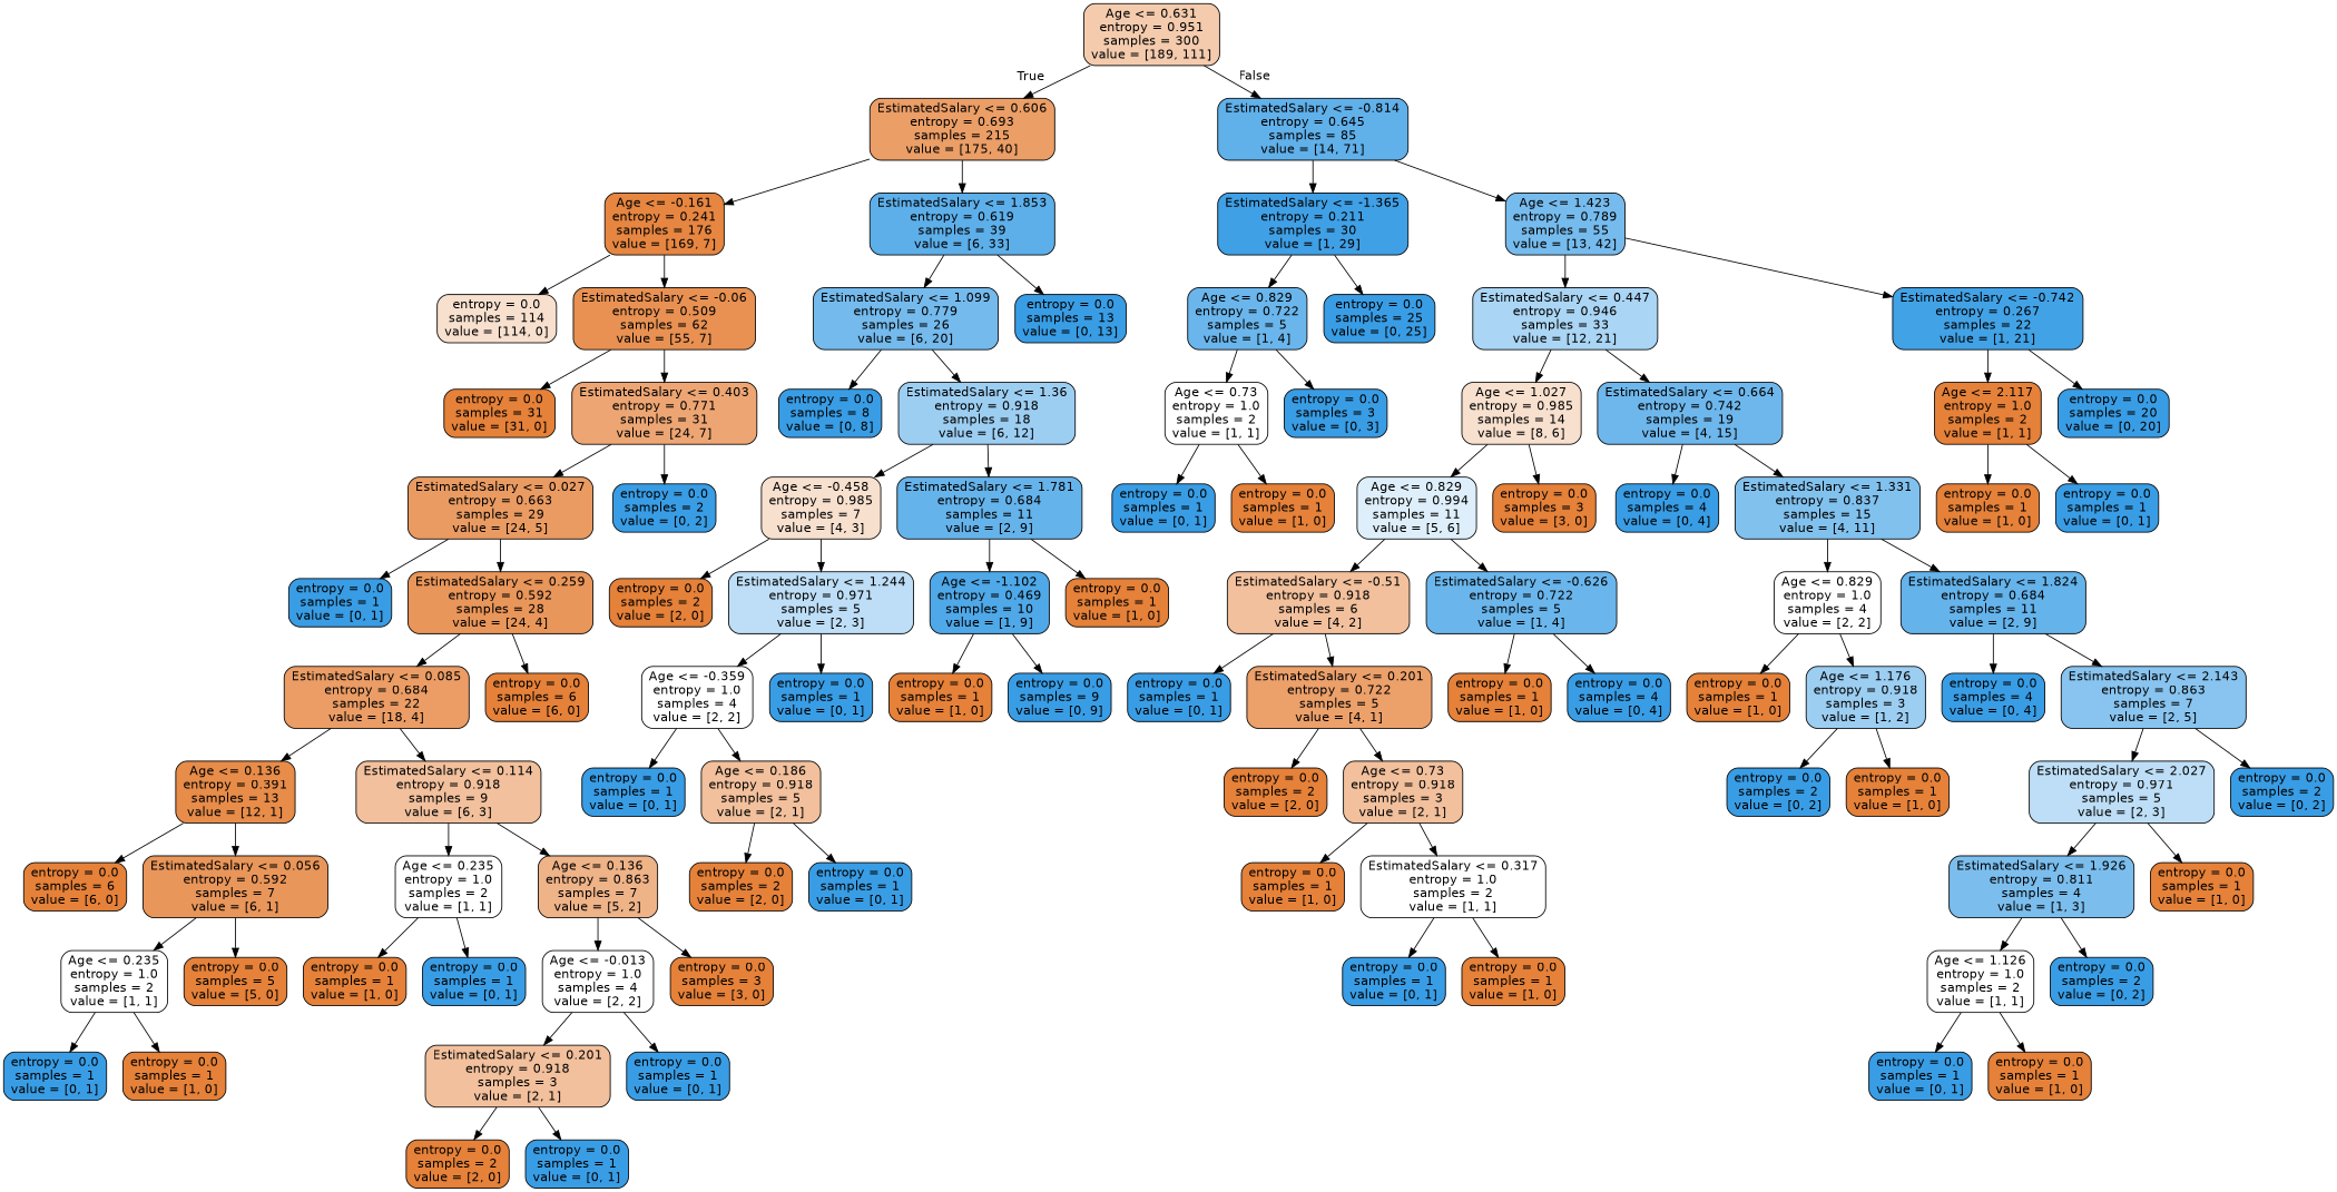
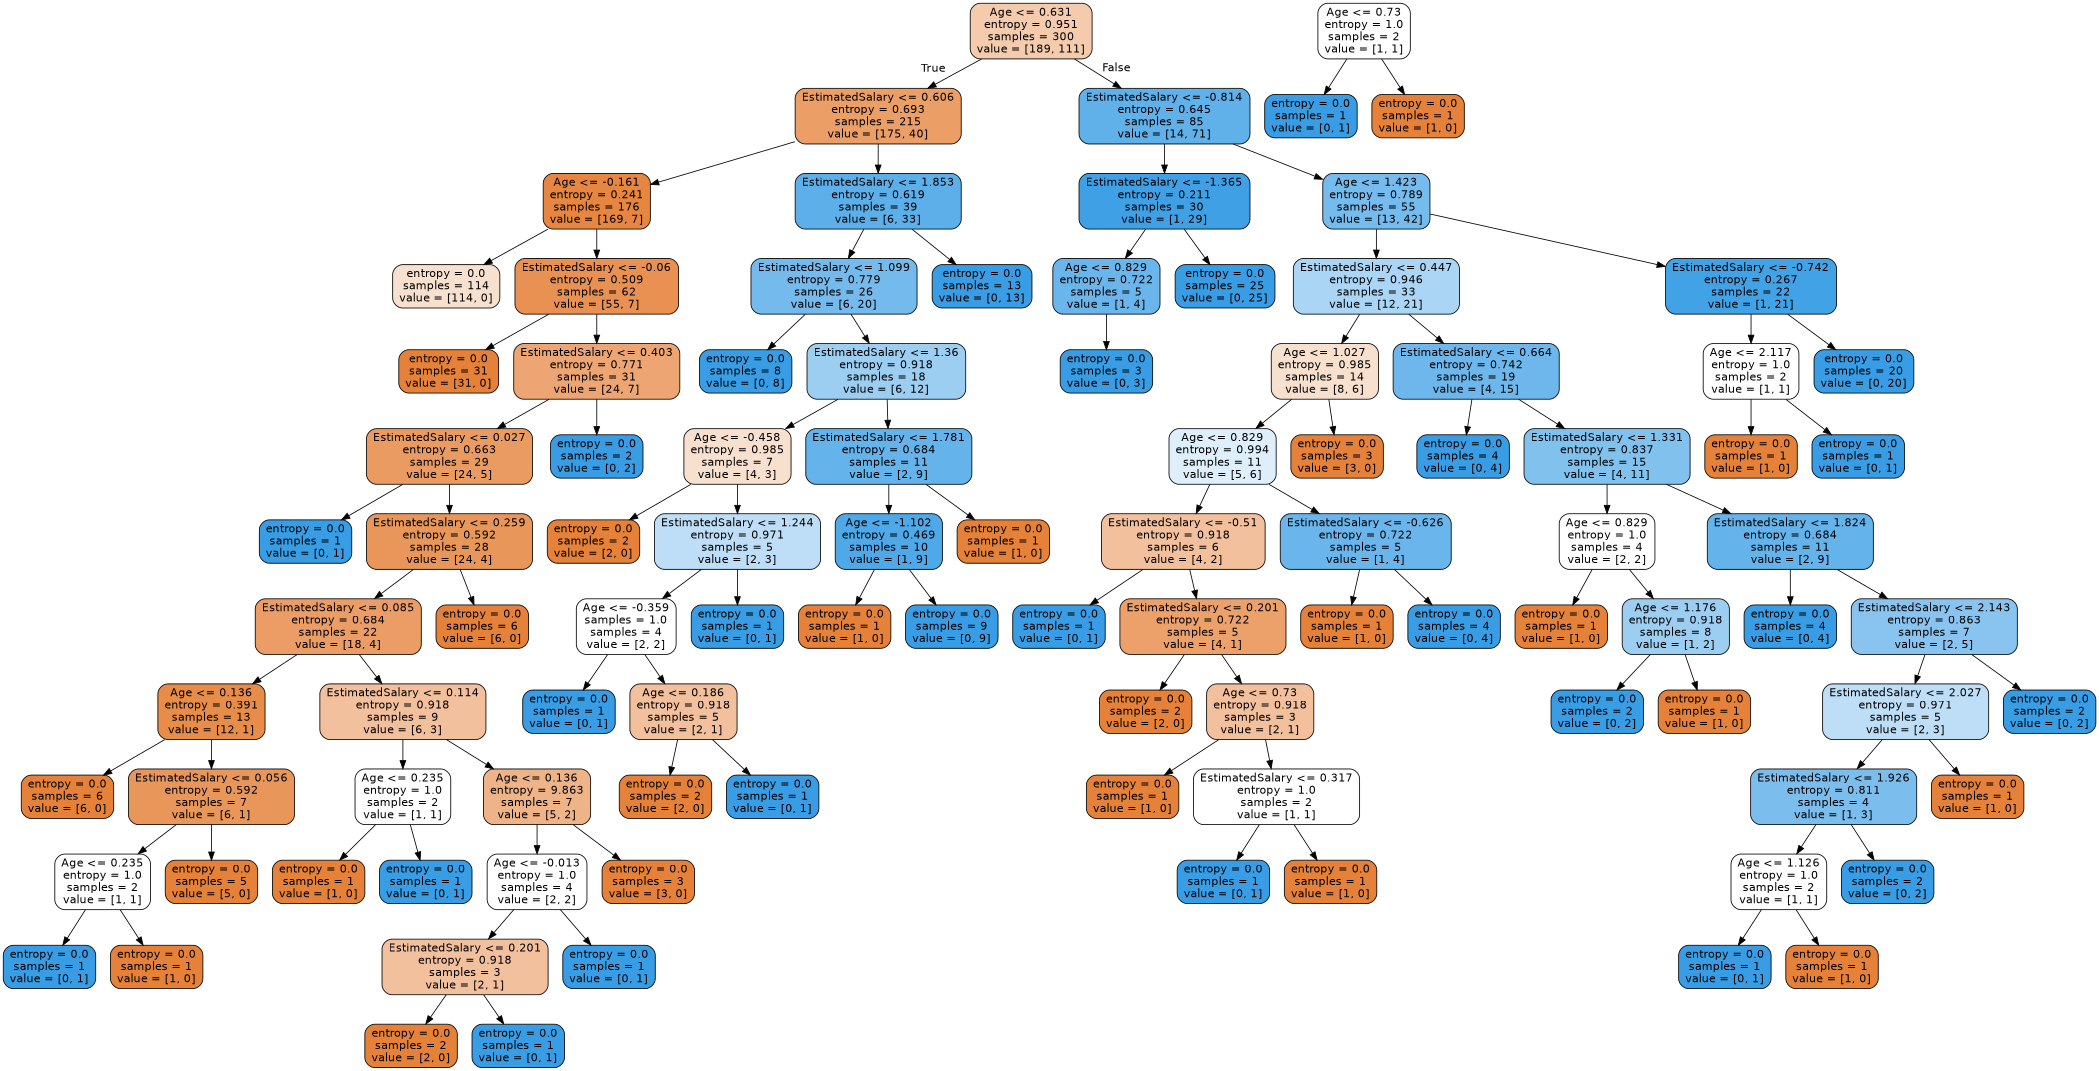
  digraph {
    node [color=black fillcolor="#399de5" fontname=helvetica shape=box style="filled, rounded"]
    edge [fontname=helvetica]
    n1 [fillcolor="#f4cbad" label="Age <= 0.631\nentropy = 0.951\nsamples = 300\nvalue = [189, 111]"]
    n2 [fillcolor="#eb9e66" label="EstimatedSalary <= 0.606\nentropy = 0.693\nsamples = 215\nvalue = [175, 40]"]
    n3 [fillcolor="#60b0ea" label="EstimatedSalary <= -0.814\nentropy = 0.645\nsamples = 85\nvalue = [14, 71]"]
    n4 [fillcolor="#e68641" label="Age <= -0.161\nentropy = 0.241\nsamples = 176\nvalue = [169, 7]"]
    n5 [fillcolor="#5dafea" label="EstimatedSalary <= 1.853\nentropy = 0.619\nsamples = 39\nvalue = [6, 33]"]
    n6 [fillcolor="#40a0e6" label="EstimatedSalary <= -1.365\nentropy = 0.211\nsamples = 30\nvalue = [1, 29]"]
    n7 [fillcolor="#76bbed" label="Age <= 1.423\nentropy = 0.789\nsamples = 55\nvalue = [13, 42]"]
    n8 [fillcolor="#f8e0ce" label="entropy = 0.0\nsamples = 114\nvalue = [114, 0]"]
    n9 [fillcolor="#e89152" label="EstimatedSalary <= -0.06\nentropy = 0.509\nsamples = 62\nvalue = [55, 7]"]
    n10 [fillcolor="#74baed" label="EstimatedSalary <= 1.099\nentropy = 0.779\nsamples = 26\nvalue = [6, 20]"]
    n11 [label="entropy = 0.0\nsamples = 13\nvalue = [0, 13]"]
    n12 [fillcolor="#e58139" label="entropy = 0.0\nsamples = 31\nvalue = [31, 0]"]
    n13 [fillcolor="#eda673" label="EstimatedSalary <= 0.403\nentropy = 0.771\nsamples = 31\nvalue = [24, 7]"]
    n14 [fillcolor="#ea9b62" label="EstimatedSalary <= 0.027\nentropy = 0.663\nsamples = 29\nvalue = [24, 5]"]
    n15 [label="entropy = 0.0\nsamples = 2\nvalue = [0, 2]"]
    n16 [label="entropy = 0.0\nsamples = 1\nvalue = [0, 1]"]
    n17 [fillcolor="#e9965a" label="EstimatedSalary <= 0.259\nentropy = 0.592\nsamples = 28\nvalue = [24, 4]"]
    n18 [fillcolor="#eb9d65" label="EstimatedSalary <= 0.085\nentropy = 0.684\nsamples = 22\nvalue = [18, 4]"]
    n19 [fillcolor="#e58139" label="entropy = 0.0\nsamples = 6\nvalue = [6, 0]"]
    n20 [fillcolor="#e78c49" label="Age <= 0.136\nentropy = 0.391\nsamples = 13\nvalue = [12, 1]"]
    n21 [fillcolor="#f2c09c" label="EstimatedSalary <= 0.114\nentropy = 0.918\nsamples = 9\nvalue = [6, 3]"]
    n22 [fillcolor="#e58139" label="entropy = 0.0\nsamples = 6\nvalue = [6, 0]"]
    n23 [fillcolor="#e9965a" label="EstimatedSalary <= 0.056\nentropy = 0.592\nsamples = 7\nvalue = [6, 1]"]
    n24 [fillcolor="#ffffff" label="Age <= 0.235\nentropy = 1.0\nsamples = 2\nvalue = [1, 1]"]
-   n25 [fillcolor="#efb388" label="Age <= 0.136\nentropy = 0.863\nsamples = 7\nvalue = [5, 2]"]
+   n25 [fillcolor="#efb388" label="Age <= 0.136\nentropy = 9.863\nsamples = 7\nvalue = [5, 2]"]
    n26 [fillcolor="#ffffff" label="Age <= 0.235\nentropy = 1.0\nsamples = 2\nvalue = [1, 1]"]
    n27 [fillcolor="#e58139" label="entropy = 0.0\nsamples = 5\nvalue = [5, 0]"]
    n28 [label="entropy = 0.0\nsamples = 1\nvalue = [0, 1]"]
    n29 [fillcolor="#e58139" label="entropy = 0.0\nsamples = 1\nvalue = [1, 0]"]
    n30 [fillcolor="#e58139" label="entropy = 0.0\nsamples = 1\nvalue = [1, 0]"]
    n31 [label="entropy = 0.0\nsamples = 1\nvalue = [0, 1]"]
    n32 [fillcolor="#ffffff" label="Age <= -0.013\nentropy = 1.0\nsamples = 4\nvalue = [2, 2]"]
    n33 [fillcolor="#e58139" label="entropy = 0.0\nsamples = 3\nvalue = [3, 0]"]
    n34 [fillcolor="#f2c09c" label="EstimatedSalary <= 0.201\nentropy = 0.918\nsamples = 3\nvalue = [2, 1]"]
    n35 [label="entropy = 0.0\nsamples = 1\nvalue = [0, 1]"]
    n36 [fillcolor="#e58139" label="entropy = 0.0\nsamples = 2\nvalue = [2, 0]"]
    n37 [label="entropy = 0.0\nsamples = 1\nvalue = [0, 1]"]
    n38 [label="entropy = 0.0\nsamples = 8\nvalue = [0, 8]"]
    n39 [fillcolor="#9ccef2" label="EstimatedSalary <= 1.36\nentropy = 0.918\nsamples = 18\nvalue = [6, 12]"]
    n40 [fillcolor="#f8e0ce" label="Age <= -0.458\nentropy = 0.985\nsamples = 7\nvalue = [4, 3]"]
    n41 [fillcolor="#65b3eb" label="EstimatedSalary <= 1.781\nentropy = 0.684\nsamples = 11\nvalue = [2, 9]"]
    n42 [fillcolor="#e58139" label="entropy = 0.0\nsamples = 2\nvalue = [2, 0]"]
    n43 [fillcolor="#bddef6" label="EstimatedSalary <= 1.244\nentropy = 0.971\nsamples = 5\nvalue = [2, 3]"]
    n44 [fillcolor="#4fa8e8" label="Age <= -1.102\nentropy = 0.469\nsamples = 10\nvalue = [1, 9]"]
    n45 [fillcolor="#e58139" label="entropy = 0.0\nsamples = 1\nvalue = [1, 0]"]
-   n46 [fillcolor="#ffffff" label="Age <= -0.359\nentropy = 1.0\nsamples = 4\nvalue = [2, 2]"]
+   n46 [fillcolor="#ffffff" label="Age <= -0.359\nsamples = 1.0\nsamples = 4\nvalue = [2, 2]"]
    n47 [label="entropy = 0.0\nsamples = 1\nvalue = [0, 1]"]
    n48 [label="entropy = 0.0\nsamples = 1\nvalue = [0, 1]"]
    n49 [fillcolor="#f2c09c" label="Age <= 0.186\nentropy = 0.918\nsamples = 5\nvalue = [2, 1]"]
    n50 [fillcolor="#e58139" label="entropy = 0.0\nsamples = 2\nvalue = [2, 0]"]
    n51 [label="entropy = 0.0\nsamples = 1\nvalue = [0, 1]"]
    n52 [fillcolor="#e58139" label="entropy = 0.0\nsamples = 1\nvalue = [1, 0]"]
    n53 [label="entropy = 0.0\nsamples = 9\nvalue = [0, 9]"]
    n54 [fillcolor="#6ab6ec" label="Age <= 0.829\nentropy = 0.722\nsamples = 5\nvalue = [1, 4]"]
    n55 [label="entropy = 0.0\nsamples = 25\nvalue = [0, 25]"]
    n56 [fillcolor="#aad5f4" label="EstimatedSalary <= 0.447\nentropy = 0.946\nsamples = 33\nvalue = [12, 21]"]
    n57 [fillcolor="#42a2e6" label="EstimatedSalary <= -0.742\nentropy = 0.267\nsamples = 22\nvalue = [1, 21]"]
    n58 [fillcolor="#ffffff" label="Age <= 0.73\nentropy = 1.0\nsamples = 2\nvalue = [1, 1]"]
    n59 [label="entropy = 0.0\nsamples = 3\nvalue = [0, 3]"]
    n60 [label="entropy = 0.0\nsamples = 1\nvalue = [0, 1]"]
    n61 [fillcolor="#e58139" label="entropy = 0.0\nsamples = 1\nvalue = [1, 0]"]
    n62 [fillcolor="#f8e0ce" label="Age <= 1.027\nentropy = 0.985\nsamples = 14\nvalue = [8, 6]"]
    n63 [fillcolor="#6eb7ec" label="EstimatedSalary <= 0.664\nentropy = 0.742\nsamples = 19\nvalue = [4, 15]"]
-   n64 [fillcolor="#e58139" label="Age <= 2.117\nentropy = 1.0\nsamples = 2\nvalue = [1, 1]"]
+   n64 [fillcolor="#ffffff" label="Age <= 2.117\nentropy = 1.0\nsamples = 2\nvalue = [1, 1]"]
    n65 [label="entropy = 0.0\nsamples = 20\nvalue = [0, 20]"]
    n66 [fillcolor="#deeffb" label="Age <= 0.829\nentropy = 0.994\nsamples = 11\nvalue = [5, 6]"]
    n67 [fillcolor="#e58139" label="entropy = 0.0\nsamples = 3\nvalue = [3, 0]"]
    n68 [label="entropy = 0.0\nsamples = 4\nvalue = [0, 4]"]
    n69 [fillcolor="#81c1ee" label="EstimatedSalary <= 1.331\nentropy = 0.837\nsamples = 15\nvalue = [4, 11]"]
    n70 [fillcolor="#f2c09c" label="EstimatedSalary <= -0.51\nentropy = 0.918\nsamples = 6\nvalue = [4, 2]"]
    n71 [fillcolor="#6ab6ec" label="EstimatedSalary <= -0.626\nentropy = 0.722\nsamples = 5\nvalue = [1, 4]"]
    n72 [label="entropy = 0.0\nsamples = 1\nvalue = [0, 1]"]
    n73 [fillcolor="#eca06a" label="EstimatedSalary <= 0.201\nentropy = 0.722\nsamples = 5\nvalue = [4, 1]"]
    n74 [fillcolor="#e58139" label="entropy = 0.0\nsamples = 1\nvalue = [1, 0]"]
    n75 [label="entropy = 0.0\nsamples = 4\nvalue = [0, 4]"]
    n76 [fillcolor="#e58139" label="entropy = 0.0\nsamples = 2\nvalue = [2, 0]"]
    n77 [fillcolor="#f2c09c" label="Age <= 0.73\nentropy = 0.918\nsamples = 3\nvalue = [2, 1]"]
    n78 [fillcolor="#e58139" label="entropy = 0.0\nsamples = 1\nvalue = [1, 0]"]
    n79 [fillcolor="#ffffff" label="EstimatedSalary <= 0.317\nentropy = 1.0\nsamples = 2\nvalue = [1, 1]"]
    n80 [label="entropy = 0.0\nsamples = 1\nvalue = [0, 1]"]
    n81 [fillcolor="#e58139" label="entropy = 0.0\nsamples = 1\nvalue = [1, 0]"]
    n82 [fillcolor="#ffffff" label="Age <= 0.829\nentropy = 1.0\nsamples = 4\nvalue = [2, 2]"]
    n83 [fillcolor="#65b3eb" label="EstimatedSalary <= 1.824\nentropy = 0.684\nsamples = 11\nvalue = [2, 9]"]
    n84 [fillcolor="#e58139" label="entropy = 0.0\nsamples = 1\nvalue = [1, 0]"]
-   n85 [fillcolor="#9ccef2" label="Age <= 1.176\nentropy = 0.918\nsamples = 3\nvalue = [1, 2]"]
+   n85 [fillcolor="#9ccef2" label="Age <= 1.176\nentropy = 0.918\nsamples = 8\nvalue = [1, 2]"]
    n86 [label="entropy = 0.0\nsamples = 4\nvalue = [0, 4]"]
    n87 [fillcolor="#88c4ef" label="EstimatedSalary <= 2.143\nentropy = 0.863\nsamples = 7\nvalue = [2, 5]"]
    n88 [label="entropy = 0.0\nsamples = 2\nvalue = [0, 2]"]
    n89 [fillcolor="#e58139" label="entropy = 0.0\nsamples = 1\nvalue = [1, 0]"]
    n90 [fillcolor="#bddef6" label="EstimatedSalary <= 2.027\nentropy = 0.971\nsamples = 5\nvalue = [2, 3]"]
    n91 [label="entropy = 0.0\nsamples = 2\nvalue = [0, 2]"]
    n92 [fillcolor="#7bbeee" label="EstimatedSalary <= 1.926\nentropy = 0.811\nsamples = 4\nvalue = [1, 3]"]
    n93 [fillcolor="#e58139" label="entropy = 0.0\nsamples = 1\nvalue = [1, 0]"]
    n94 [fillcolor="#ffffff" label="Age <= 1.126\nentropy = 1.0\nsamples = 2\nvalue = [1, 1]"]
    n95 [label="entropy = 0.0\nsamples = 2\nvalue = [0, 2]"]
    n96 [label="entropy = 0.0\nsamples = 1\nvalue = [0, 1]"]
    n97 [fillcolor="#e58139" label="entropy = 0.0\nsamples = 1\nvalue = [1, 0]"]
    n98 [fillcolor="#e58139" label="entropy = 0.0\nsamples = 1\nvalue = [1, 0]"]
    n99 [label="entropy = 0.0\nsamples = 1\nvalue = [0, 1]"]
    n1 -> n2 [headlabel=True labelangle=45 labeldistance=2.5]
    n1 -> n3 [headlabel=False labelangle=-45 labeldistance=2.5]
    n2 -> n4
    n2 -> n5
    n3 -> n6
    n3 -> n7
    n4 -> n8
    n4 -> n9
    n5 -> n10
    n5 -> n11
    n6 -> n54
    n6 -> n55
    n7 -> n56
    n7 -> n57
    n9 -> n12
    n9 -> n13
    n10 -> n38
    n10 -> n39
    n13 -> n14
    n13 -> n15
    n14 -> n16
    n14 -> n17
    n17 -> n18
    n17 -> n19
    n18 -> n20
    n18 -> n21
    n20 -> n22
    n20 -> n23
    n21 -> n24
    n21 -> n25
    n23 -> n26
    n23 -> n27
    n24 -> n30
    n24 -> n31
    n25 -> n32
    n25 -> n33
    n26 -> n28
    n26 -> n29
    n32 -> n34
    n32 -> n35
    n34 -> n36
    n34 -> n37
    n39 -> n40
    n39 -> n41
    n40 -> n42
    n40 -> n43
    n41 -> n44
    n41 -> n45
    n43 -> n46
    n43 -> n47
    n44 -> n52
    n44 -> n53
    n46 -> n48
    n46 -> n49
    n49 -> n50
    n49 -> n51
-   n54 -> n58
    n54 -> n59
    n56 -> n62
    n56 -> n63
    n57 -> n64
    n57 -> n65
    n58 -> n60
    n58 -> n61
    n62 -> n66
    n62 -> n67
    n63 -> n68
    n63 -> n69
    n64 -> n98
    n64 -> n99
    n66 -> n70
    n66 -> n71
    n69 -> n82
    n69 -> n83
    n70 -> n72
    n70 -> n73
    n71 -> n74
    n71 -> n75
    n73 -> n76
    n73 -> n77
    n77 -> n78
    n77 -> n79
    n79 -> n80
    n79 -> n81
    n82 -> n84
    n82 -> n85
    n83 -> n86
    n83 -> n87
    n85 -> n88
    n85 -> n89
    n87 -> n90
    n87 -> n91
    n90 -> n92
    n90 -> n93
    n92 -> n94
    n92 -> n95
    n94 -> n96
    n94 -> n97
  }
